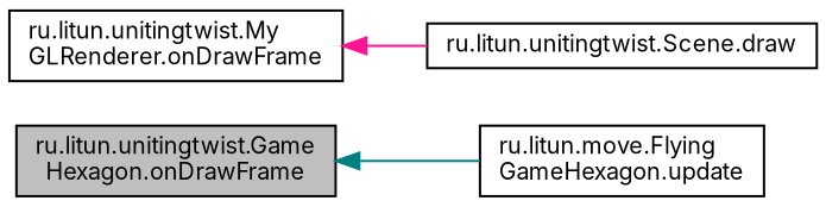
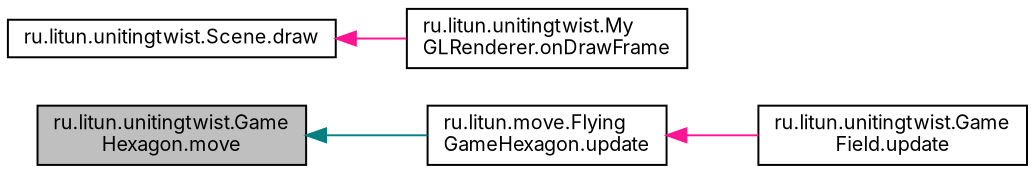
  digraph {
    fontname=Inter
    rankdir=LR
    node [color=black fillcolor=white fontname=Inter fontsize=10 shape=record style=filled]
    edge [color=deeppink dir=back fontname=Inter fontsize=10 labelfontname=Helvetica labelfontsize=10 style=solid]
-   n1 [fillcolor=grey75 fontcolor=black height=0.2 label="ru.litun.unitingtwist.Game\lHexagon.onDrawFrame" width=0.4]
+   n1 [fillcolor=grey75 fontcolor=black height=0.2 label="ru.litun.unitingtwist.Game\lHexagon.move" width=0.4]
    n2 [height=0.2 label="ru.litun.move.Flying\lGameHexagon.update" width=0.4]
+   n3 [height=0.2 label="ru.litun.unitingtwist.Game\lField.update" width=0.4]
    n4 [height=0.2 label="ru.litun.unitingtwist.Scene.draw" width=0.4]
    n5 [height=0.2 label="ru.litun.unitingtwist.My\lGLRenderer.onDrawFrame" width=0.4]
    n1 -> n2 [color=teal]
-   n5 -> n4
+   n2 -> n3
+   n4 -> n5
  }
